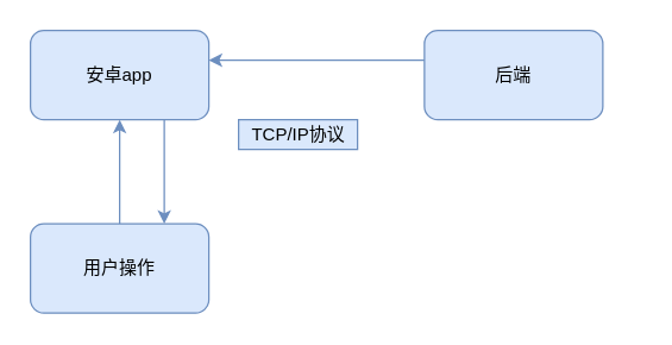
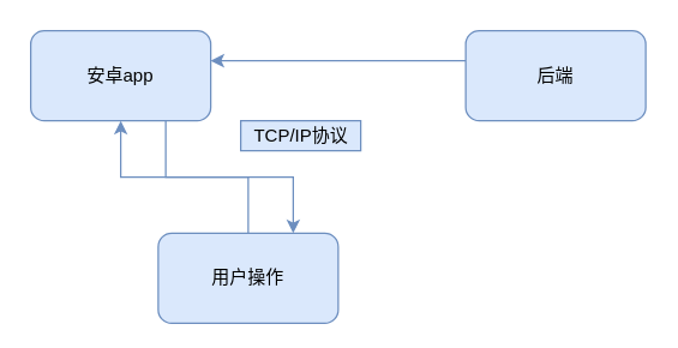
  <mxCell id="0" />
  <mxCell id="1" parent="0" />
  <mxCell id="2" style="edgeStyle=orthogonalEdgeStyle;rounded=0;orthogonalLoop=1;jettySize=auto;html=1;exitX=0.75;exitY=1;exitDx=0;exitDy=0;entryX=0.75;entryY=0;entryDx=0;entryDy=0;fillColor=#dae8fc;strokeColor=#6c8ebf;" edge="1" parent="1" source="3" target="8"><mxGeometry relative="1" as="geometry" /></mxCell>
  <mxCell id="3" value="安卓app" style="rounded=1;whiteSpace=wrap;html=1;fillColor=#dae8fc;strokeColor=#6c8ebf;" vertex="1" parent="1"><mxGeometry x="20" y="20" width="120" height="60" as="geometry" /></mxCell>
  <mxCell id="4" style="edgeStyle=orthogonalEdgeStyle;rounded=0;orthogonalLoop=1;jettySize=auto;html=1;fillColor=#dae8fc;strokeColor=#6c8ebf;" edge="1" parent="1" source="5"><mxGeometry relative="1" as="geometry"><mxPoint x="140" y="40" as="targetPoint" /><Array as="points"><mxPoint x="250" y="40" /><mxPoint x="250" y="40" /></Array></mxGeometry></mxCell>
- <mxCell id="5" value="后端" style="rounded=1;whiteSpace=wrap;html=1;fillColor=#dae8fc;strokeColor=#6c8ebf;" vertex="1" parent="1"><mxGeometry x="285" y="20" width="120" height="60" as="geometry" /></mxCell>
+ <mxCell id="5" value="后端" style="rounded=1;whiteSpace=wrap;html=1;fillColor=#dae8fc;strokeColor=#6c8ebf;" vertex="1" parent="1"><mxGeometry x="310" y="20" width="120" height="60" as="geometry" /></mxCell>
  <mxCell id="6" value="TCP/IP协议" style="text;html=1;align=center;verticalAlign=middle;resizable=0;points=[];autosize=1;strokeColor=#6c8ebf;fillColor=#dae8fc;" vertex="1" parent="1"><mxGeometry x="160" y="80" width="80" height="20" as="geometry" /></mxCell>
  <mxCell id="7" style="edgeStyle=orthogonalEdgeStyle;rounded=0;orthogonalLoop=1;jettySize=auto;html=1;entryX=0.5;entryY=1;entryDx=0;entryDy=0;fillColor=#dae8fc;strokeColor=#6c8ebf;" edge="1" parent="1" source="8" target="3"><mxGeometry relative="1" as="geometry" /></mxCell>
- <mxCell id="8" value="用户操作" style="rounded=1;whiteSpace=wrap;html=1;fillColor=#dae8fc;strokeColor=#6c8ebf;" vertex="1" parent="1"><mxGeometry x="20" y="150" width="120" height="60" as="geometry" /></mxCell>
+ <mxCell id="8" value="用户操作" style="rounded=1;whiteSpace=wrap;html=1;fillColor=#dae8fc;strokeColor=#6c8ebf;" vertex="1" parent="1"><mxGeometry x="105" y="155" width="120" height="60" as="geometry" /></mxCell>
